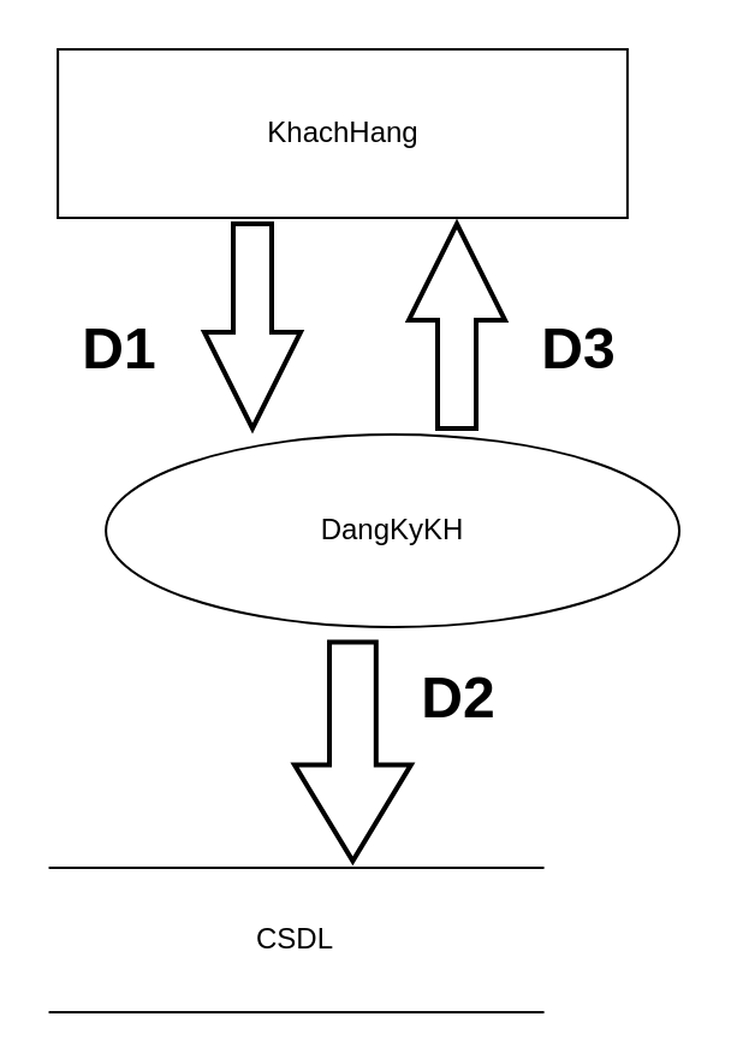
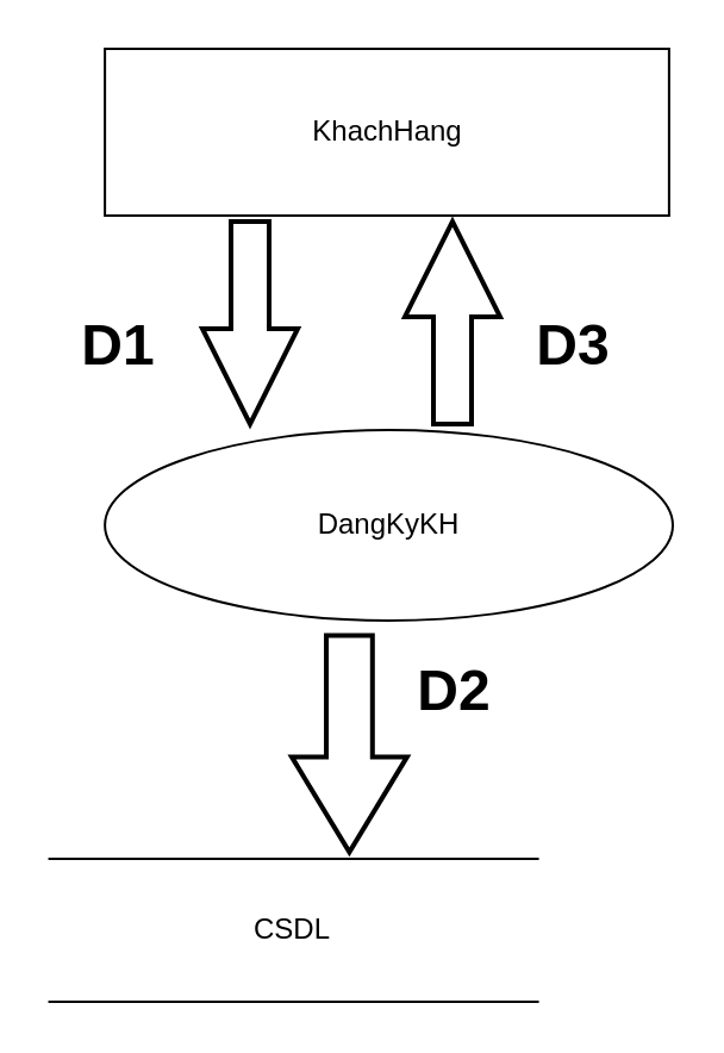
  <mxCell id="0" />
  <mxCell id="1" parent="0" />
- <mxCell id="2" value="KhachHang" style="rounded=0;whiteSpace=wrap;html=1;labelBackgroundColor=none;" vertex="1" parent="1"><mxGeometry x="23.56" y="20" width="236.88" height="70" as="geometry" /></mxCell>
+ <mxCell id="2" value="KhachHang" style="rounded=0;whiteSpace=wrap;html=1;labelBackgroundColor=none;" vertex="1" parent="1"><mxGeometry x="43.56" y="20" width="236.88" height="70" as="geometry" /></mxCell>
  <mxCell id="3" value="DangKyKH" style="ellipse;whiteSpace=wrap;html=1;labelBackgroundColor=none;" vertex="1" parent="1"><mxGeometry x="43.56" y="180" width="238.44" height="80" as="geometry" /></mxCell>
  <mxCell id="4" value="CSDL" style="shape=partialRectangle;whiteSpace=wrap;html=1;left=0;right=0;fillColor=none;labelBackgroundColor=none;" vertex="1" parent="1"><mxGeometry x="20.28" y="360" width="205" height="60" as="geometry" /></mxCell>
  <mxCell id="5" value="" style="verticalLabelPosition=bottom;verticalAlign=top;html=1;strokeWidth=2;shape=mxgraph.arrows2.arrow;dy=0.6;dx=40;notch=0;rotation=90;labelBackgroundColor=none;" vertex="1" parent="1"><mxGeometry x="62" y="115" width="85" height="40" as="geometry" /></mxCell>
  <mxCell id="6" value="" style="verticalLabelPosition=bottom;verticalAlign=top;html=1;strokeWidth=2;shape=mxgraph.arrows2.arrow;dy=0.6;dx=40;notch=0;rotation=-90;labelBackgroundColor=none;" vertex="1" parent="1"><mxGeometry x="147" y="115" width="85" height="40" as="geometry" /></mxCell>
  <mxCell id="7" value="" style="verticalLabelPosition=bottom;verticalAlign=top;html=1;strokeWidth=2;shape=mxgraph.arrows2.arrow;dy=0.6;dx=40;notch=0;rotation=90;labelBackgroundColor=none;" vertex="1" parent="1"><mxGeometry x="100.74" y="287.51" width="90.94" height="48.44" as="geometry" /></mxCell>
  <mxCell id="8" value="D1" style="text;strokeColor=none;fillColor=none;html=1;fontSize=24;fontStyle=1;verticalAlign=middle;align=center;labelBackgroundColor=none;" vertex="1" parent="1"><mxGeometry x="23.56" y="130" width="50" height="30" as="geometry" /></mxCell>
  <mxCell id="9" value="D2" style="text;strokeColor=none;fillColor=none;html=1;fontSize=24;fontStyle=1;verticalAlign=middle;align=center;labelBackgroundColor=none;" vertex="1" parent="1"><mxGeometry x="139.5" y="270" width="100" height="40" as="geometry" /></mxCell>
  <mxCell id="10" value="D3" style="text;strokeColor=none;fillColor=none;html=1;fontSize=24;fontStyle=1;verticalAlign=middle;align=center;labelBackgroundColor=none;" vertex="1" parent="1"><mxGeometry x="207" y="125" width="66" height="40" as="geometry" /></mxCell>
